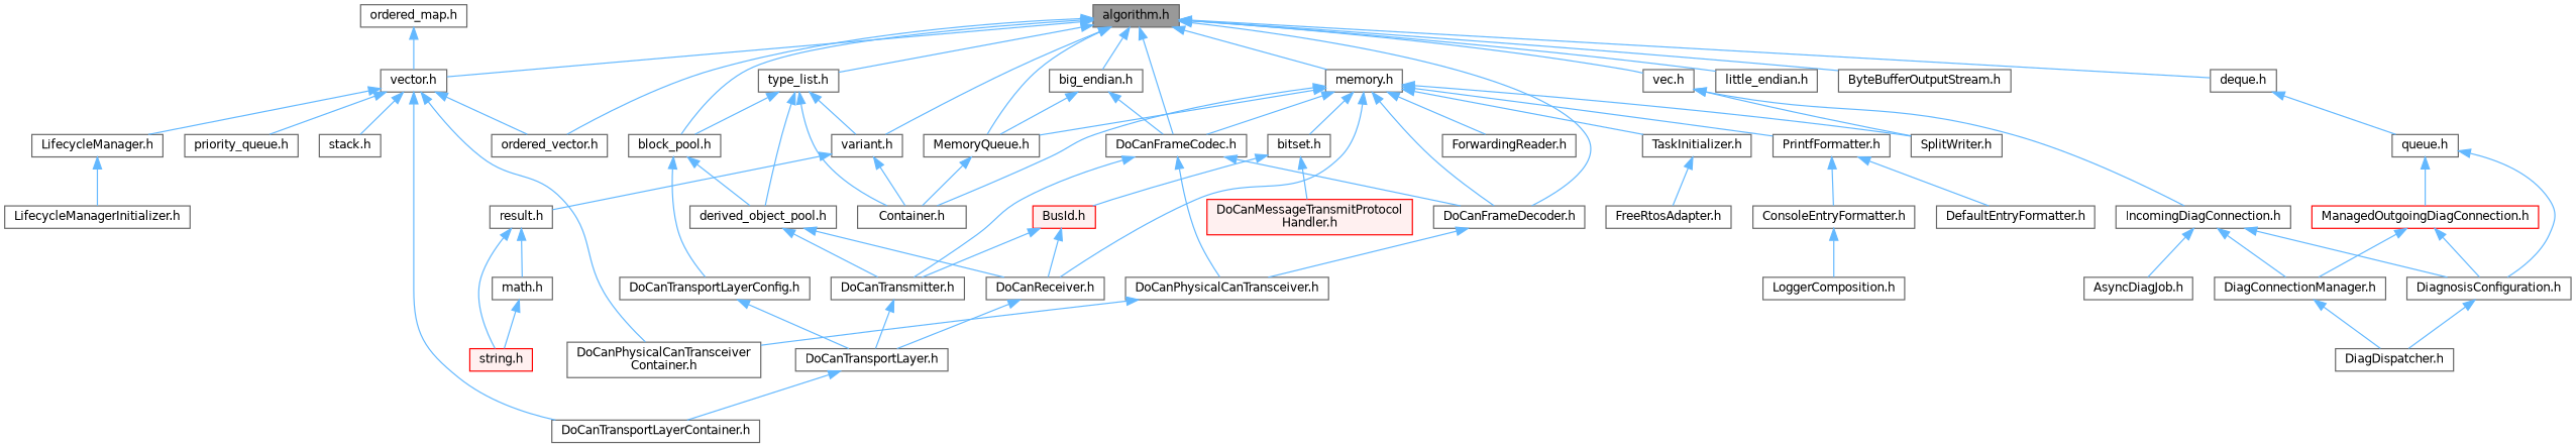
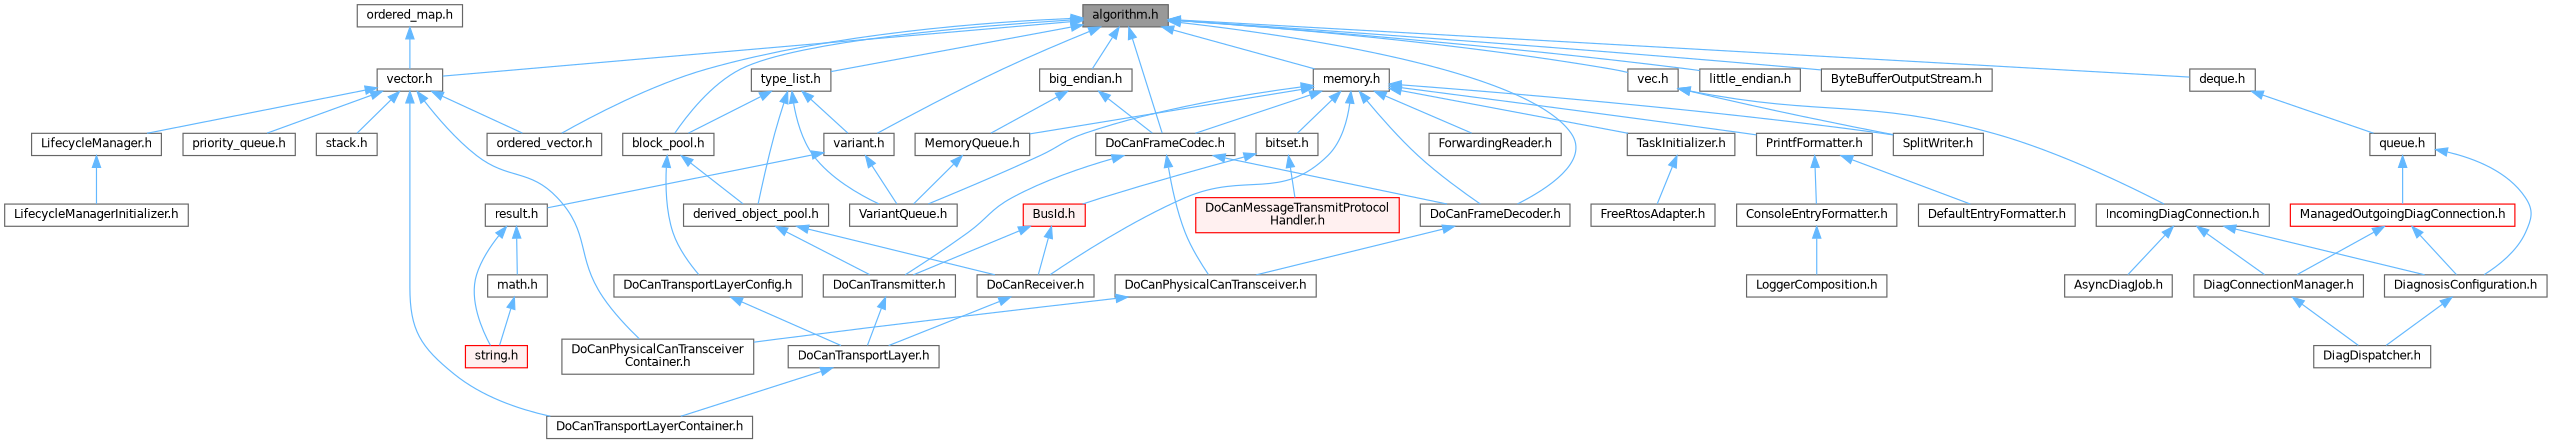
  digraph {
    node [color=grey40 fillcolor=white fontname=Helvetica fontsize=10 shape=box style=filled]
    edge [color=steelblue1 dir=back fontname=Helvetica fontsize=10 labelfontname=Helvetica labelfontsize=10 style=solid]
    n1 [color=gray40 fillcolor=grey60 fontcolor=black height=0.2 label="algorithm.h" width=0.4]
    n2 [height=0.2 label="ByteBufferOutputStream.h" width=0.4]
    n3 [height=0.2 label="DoCanFrameCodec.h" width=0.4]
    n4 [height=0.2 label="DoCanFrameDecoder.h" width=0.4]
    n5 [height=0.2 label="MemoryQueue.h" width=0.4]
    n6 [height=0.2 label="big_endian.h" width=0.4]
    n7 [height=0.2 label="block_pool.h" width=0.4]
    n8 [height=0.2 label="deque.h" width=0.4]
    n9 [height=0.2 label="little_endian.h" width=0.4]
    n10 [height=0.2 label="memory.h" width=0.4]
    n11 [height=0.2 label="ordered_vector.h" width=0.4]
    n12 [height=0.2 label="type_list.h" width=0.4]
    n13 [height=0.2 label="variant.h" width=0.4]
    n14 [height=0.2 label="vec.h" width=0.4]
    n15 [height=0.2 label="vector.h" width=0.4]
    n16 [height=0.2 label="DoCanPhysicalCanTransceiver.h" width=0.4]
    n17 [height=0.2 label="DoCanTransmitter.h" width=0.4]
-   n18 [height=0.2 label="Container.h" width=0.4]
+   n18 [height=0.2 label="VariantQueue.h" width=0.4]
    n19 [height=0.2 label="DoCanTransportLayerConfig.h" width=0.4]
    n20 [height=0.2 label="derived_object_pool.h" width=0.4]
    n21 [height=0.2 label="queue.h" width=0.4]
    n22 [height=0.2 label="DoCanReceiver.h" width=0.4]
    n23 [height=0.2 label="ForwardingReader.h" width=0.4]
    n24 [height=0.2 label="PrintfFormatter.h" width=0.4]
    n25 [height=0.2 label="SplitWriter.h" width=0.4]
    n26 [height=0.2 label="TaskInitializer.h" width=0.4]
    n27 [height=0.2 label="bitset.h" width=0.4]
    n28 [height=0.2 label="result.h" width=0.4]
    n29 [height=0.2 label="IncomingDiagConnection.h" width=0.4]
    n30 [height=0.2 label="DoCanPhysicalCanTransceiver\lContainer.h" width=0.4]
    n31 [height=0.2 label="DoCanTransportLayerContainer.h" width=0.4]
    n32 [height=0.2 label="LifecycleManager.h" width=0.4]
    n33 [height=0.2 label="priority_queue.h" width=0.4]
    n34 [height=0.2 label="stack.h" width=0.4]
    n35 [height=0.2 label="DoCanTransportLayer.h" width=0.4]
    n36 [height=0.2 label="DiagnosisConfiguration.h" width=0.4]
    n37 [color=red height=0.2 label="ManagedOutgoingDiagConnection.h" width=0.4]
    n38 [height=0.2 label="DiagDispatcher.h" width=0.4]
    n39 [height=0.2 label="DiagConnectionManager.h" width=0.4]
    n40 [height=0.2 label="ConsoleEntryFormatter.h" width=0.4]
    n41 [height=0.2 label="DefaultEntryFormatter.h" width=0.4]
    n42 [height=0.2 label="FreeRtosAdapter.h" width=0.4]
    n43 [color=red fillcolor="#FFF0F0" height=0.2 label="BusId.h" width=0.4]
    n44 [color=red fillcolor="#FFF0F0" height=0.2 label="DoCanMessageTransmitProtocol\lHandler.h" width=0.4]
    n45 [height=0.2 label="LoggerComposition.h" width=0.4]
    n46 [height=0.2 label="math.h" width=0.4]
    n47 [color=red fillcolor="#FFF0F0" height=0.2 label="string.h" width=0.4]
    n48 [height=0.2 label="AsyncDiagJob.h" width=0.4]
    n49 [height=0.2 label="LifecycleManagerInitializer.h" width=0.4]
    n50 [height=0.2 label="ordered_map.h" width=0.4]
    n1 -> n2
    n1 -> n3
    n1 -> n4
-   n1 -> n5
    n1 -> n6
    n1 -> n7
    n1 -> n8
    n1 -> n9
    n1 -> n10
    n1 -> n11
    n1 -> n12
    n1 -> n13
    n1 -> n14
    n1 -> n15
    n3 -> n4
    n3 -> n16
    n3 -> n17
    n4 -> n16
    n5 -> n18
    n6 -> n3
    n6 -> n5
    n7 -> n19
    n7 -> n20
    n8 -> n21
    n10 -> n3
    n10 -> n4
    n10 -> n5
    n10 -> n18
    n10 -> n22
    n10 -> n23
    n10 -> n24
    n10 -> n25
    n10 -> n26
    n10 -> n27
    n12 -> n7
    n12 -> n13
    n12 -> n18
    n12 -> n20
    n13 -> n18
    n13 -> n28
    n14 -> n25
    n14 -> n29
    n15 -> n11
    n15 -> n30
    n15 -> n31
    n15 -> n32
    n15 -> n33
    n15 -> n34
    n16 -> n30
    n17 -> n35
    n19 -> n35
    n20 -> n17
    n20 -> n22
    n21 -> n36
    n21 -> n37
    n22 -> n35
    n24 -> n40
    n24 -> n41
    n26 -> n42
    n27 -> n43
    n27 -> n44
    n28 -> n46
    n28 -> n47
    n29 -> n36
    n29 -> n39
    n29 -> n48
    n32 -> n49
    n35 -> n31
    n36 -> n38
    n37 -> n36
    n37 -> n39
    n39 -> n38
    n40 -> n45
    n43 -> n17
    n43 -> n22
    n46 -> n47
    n50 -> n15
  }
